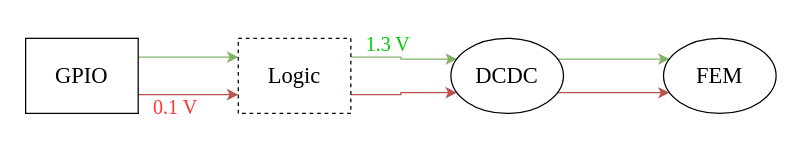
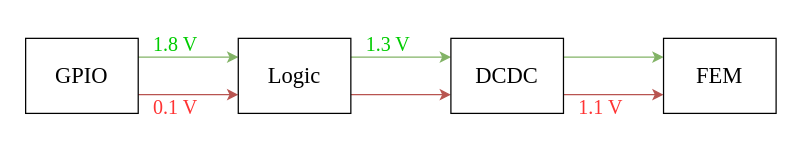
  <mxCell id="0" />
  <mxCell id="1" parent="0" />
  <mxCell id="2" style="edgeStyle=orthogonalEdgeStyle;rounded=0;orthogonalLoop=1;jettySize=auto;html=1;exitX=1;exitY=0.25;exitDx=0;exitDy=0;entryX=0;entryY=0.25;entryDx=0;entryDy=0;fontFamily=Helvetica;fontSize=12;fontColor=default;fillColor=#d5e8d4;strokeColor=#82b366;" edge="1" parent="1" source="4" target="7"><mxGeometry relative="1" as="geometry" /></mxCell>
  <mxCell id="3" style="edgeStyle=orthogonalEdgeStyle;rounded=0;orthogonalLoop=1;jettySize=auto;html=1;exitX=1;exitY=0.75;exitDx=0;exitDy=0;entryX=0;entryY=0.75;entryDx=0;entryDy=0;fontFamily=Helvetica;fontSize=12;fontColor=default;fillColor=#f8cecc;strokeColor=#b85450;" edge="1" parent="1" source="4" target="7"><mxGeometry relative="1" as="geometry" /></mxCell>
  <mxCell id="4" value="&lt;font style=&quot;font-size: 18px;&quot; face=&quot;Times New Roman&quot;&gt;GPIO&lt;/font&gt;" style="rounded=0;whiteSpace=wrap;html=1;fillColor=none;" vertex="1" parent="1"><mxGeometry x="20" y="30" width="90" height="60" as="geometry" /></mxCell>
  <mxCell id="5" style="edgeStyle=orthogonalEdgeStyle;rounded=0;orthogonalLoop=1;jettySize=auto;html=1;exitX=1;exitY=0.25;exitDx=0;exitDy=0;entryX=0;entryY=0.25;entryDx=0;entryDy=0;fontFamily=Helvetica;fontSize=12;fontColor=default;fillColor=#d5e8d4;strokeColor=#82b366;" edge="1" parent="1" source="7" target="10"><mxGeometry relative="1" as="geometry" /></mxCell>
  <mxCell id="6" style="edgeStyle=orthogonalEdgeStyle;rounded=0;orthogonalLoop=1;jettySize=auto;html=1;exitX=1;exitY=0.75;exitDx=0;exitDy=0;entryX=0;entryY=0.75;entryDx=0;entryDy=0;fontFamily=Helvetica;fontSize=12;fontColor=default;fillColor=#f8cecc;strokeColor=#b85450;" edge="1" parent="1" source="7" target="10"><mxGeometry relative="1" as="geometry" /></mxCell>
- <mxCell id="7" value="&lt;font style=&quot;font-size: 18px;&quot; face=&quot;Times New Roman&quot;&gt;Logic&lt;/font&gt;" style="rounded=0;whiteSpace=wrap;html=1;fillColor=none;dashed=1;" vertex="1" parent="1"><mxGeometry x="190" y="30" width="90" height="60" as="geometry" /></mxCell>
+ <mxCell id="7" value="&lt;font style=&quot;font-size: 18px;&quot; face=&quot;Times New Roman&quot;&gt;Logic&lt;/font&gt;" style="rounded=0;whiteSpace=wrap;html=1;fillColor=none;" vertex="1" parent="1"><mxGeometry x="190" y="30" width="90" height="60" as="geometry" /></mxCell>
  <mxCell id="8" style="edgeStyle=orthogonalEdgeStyle;rounded=0;orthogonalLoop=1;jettySize=auto;html=1;exitX=1;exitY=0.25;exitDx=0;exitDy=0;entryX=0;entryY=0.25;entryDx=0;entryDy=0;fontFamily=Helvetica;fontSize=12;fontColor=default;fillColor=#d5e8d4;strokeColor=#82b366;" edge="1" parent="1" source="10" target="11"><mxGeometry relative="1" as="geometry" /></mxCell>
  <mxCell id="9" style="edgeStyle=orthogonalEdgeStyle;rounded=0;orthogonalLoop=1;jettySize=auto;html=1;exitX=1;exitY=0.75;exitDx=0;exitDy=0;entryX=0;entryY=0.75;entryDx=0;entryDy=0;fontFamily=Helvetica;fontSize=12;fontColor=default;fillColor=#f8cecc;strokeColor=#b85450;" edge="1" parent="1" source="10" target="11"><mxGeometry relative="1" as="geometry" /></mxCell>
- <mxCell id="10" value="&lt;font style=&quot;font-size: 18px;&quot; face=&quot;Times New Roman&quot;&gt;DCDC&lt;/font&gt;" style="ellipse;whiteSpace=wrap;html=1;fillColor=none;" vertex="1" parent="1"><mxGeometry x="360" y="30" width="90" height="60" as="geometry" /></mxCell>
- <mxCell id="11" value="&lt;font style=&quot;font-size: 18px;&quot; face=&quot;Times New Roman&quot;&gt;FEM&lt;/font&gt;" style="ellipse;whiteSpace=wrap;html=1;fillColor=none;" vertex="1" parent="1"><mxGeometry x="530" y="30" width="90" height="60" as="geometry" /></mxCell>
+ <mxCell id="10" value="&lt;font style=&quot;font-size: 18px;&quot; face=&quot;Times New Roman&quot;&gt;DCDC&lt;/font&gt;" style="rounded=0;whiteSpace=wrap;html=1;fillColor=none;" vertex="1" parent="1"><mxGeometry x="360" y="30" width="90" height="60" as="geometry" /></mxCell>
+ <mxCell id="11" value="&lt;font style=&quot;font-size: 18px;&quot; face=&quot;Times New Roman&quot;&gt;FEM&lt;/font&gt;" style="rounded=0;whiteSpace=wrap;html=1;fillColor=none;" vertex="1" parent="1"><mxGeometry x="530" y="30" width="90" height="60" as="geometry" /></mxCell>
+ <mxCell id="12" value="&lt;font style=&quot;font-size: 16px;&quot; face=&quot;Times New Roman&quot;&gt;1.8 V&lt;/font&gt;" style="text;html=1;align=center;verticalAlign=middle;whiteSpace=wrap;rounded=0;fontFamily=Helvetica;fontSize=12;fontColor=#00CC00;" vertex="1" parent="1"><mxGeometry x="110" y="20" width="60" height="30" as="geometry" /></mxCell>
  <mxCell id="13" value="&lt;font style=&quot;font-size: 16px;&quot; face=&quot;Times New Roman&quot;&gt;1.3 V&lt;/font&gt;" style="text;html=1;align=center;verticalAlign=middle;whiteSpace=wrap;rounded=0;fontFamily=Helvetica;fontSize=12;fontColor=#00CC00;" vertex="1" parent="1"><mxGeometry x="280" y="20" width="60" height="30" as="geometry" /></mxCell>
  <mxCell id="14" value="&lt;font face=&quot;Times New Roman&quot; style=&quot;font-size: 16px;&quot;&gt;0.1 V&lt;/font&gt;" style="text;html=1;align=center;verticalAlign=middle;whiteSpace=wrap;rounded=0;fontFamily=Helvetica;fontSize=12;fontColor=#FF3333;" vertex="1" parent="1"><mxGeometry x="110" y="70" width="60" height="30" as="geometry" /></mxCell>
+ <mxCell id="15" value="&lt;font face=&quot;Times New Roman&quot; style=&quot;font-size: 16px;&quot;&gt;1.1 V&lt;/font&gt;" style="text;html=1;align=center;verticalAlign=middle;whiteSpace=wrap;rounded=0;fontFamily=Helvetica;fontSize=12;fontColor=#FF3333;" vertex="1" parent="1"><mxGeometry x="450" y="70" width="60" height="30" as="geometry" /></mxCell>
